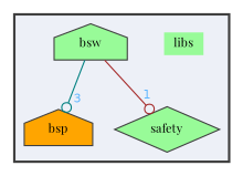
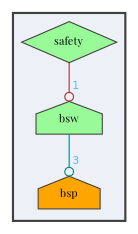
  digraph {
    compound=true
    fontname="Playfair Display"
    node [fillcolor=palegreen fontname="Playfair Display" fontsize=10 shape=house style=filled color=grey25]
    edge [arrowhead=odot fontcolor=steelblue1 fontname="Playfair Display" fontsize=10 labeldistance=1.5 labelfontname=Helvetica labelfontsize=10]
-   n1 [height=0.2 label=libs shape=plaintext width=0.4 color=""]
    n2 [fillcolor=orange height=0.2 label=bsp width=0.4]
    n3 [height=0.2 label=bsw width=0.4]
    n4 [height=0.2 label=safety shape=diamond width=0.4]
    subgraph cluster_1 {
      bgcolor="#edf0f7"
      fontsize=10
      pencolor=grey25
      style="filled,bold"
-     n1
      n2
      n3
      n4
    }
    n3 -> n2 [color=teal headlabel=3]
-   n3 -> n4 [color=brown headlabel=1]
+   n4 -> n3 [color=brown headlabel=1]
  }
